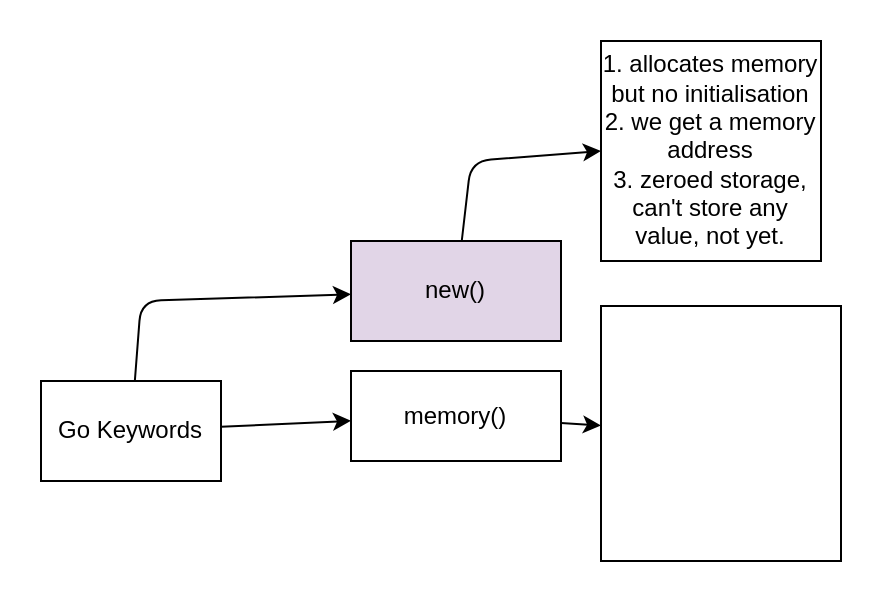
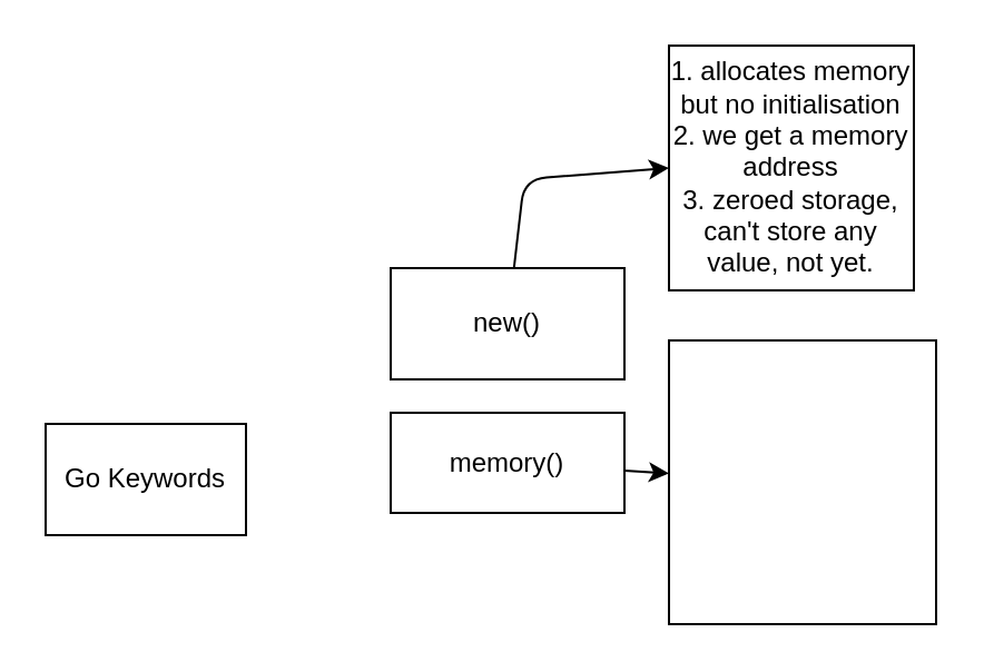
  <mxCell id="0" />
  <mxCell id="1" parent="0" />
- <mxCell id="2" value="" style="edgeStyle=none;html=1;" edge="1" parent="1" source="4" target="6"><mxGeometry relative="1" as="geometry"><Array as="points"><mxPoint x="70" y="150" /></Array></mxGeometry></mxCell>
- <mxCell id="3" value="" style="edgeStyle=none;html=1;" edge="1" parent="1" source="4" target="10"><mxGeometry relative="1" as="geometry" /></mxCell>
  <mxCell id="4" value="Go Keywords" style="whiteSpace=wrap;html=1;" vertex="1" parent="1"><mxGeometry x="20" y="190" width="90" height="50" as="geometry" /></mxCell>
  <mxCell id="5" value="" style="edgeStyle=none;html=1;entryX=0;entryY=0.5;entryDx=0;entryDy=0;" edge="1" parent="1" source="6" target="8"><mxGeometry relative="1" as="geometry"><mxPoint x="300" y="80" as="targetPoint" /><Array as="points"><mxPoint x="235" y="80" /></Array></mxGeometry></mxCell>
- <mxCell id="6" value="new()" style="whiteSpace=wrap;html=1;fillColor=#e1d5e7;" vertex="1" parent="1"><mxGeometry x="175" y="120" width="105" height="50" as="geometry" /></mxCell>
+ <mxCell id="6" value="new()" style="whiteSpace=wrap;html=1;" vertex="1" parent="1"><mxGeometry x="175" y="120" width="105" height="50" as="geometry" /></mxCell>
  <mxCell id="7" style="edgeStyle=none;html=1;" edge="1" parent="1" source="8"><mxGeometry relative="1" as="geometry"><mxPoint x="310" y="80" as="targetPoint" /></mxGeometry></mxCell>
  <mxCell id="8" value="1. allocates memory but no initialisation&lt;br&gt;2. we get a memory address&lt;br&gt;3. zeroed storage, can't store any value, not yet." style="whiteSpace=wrap;html=1;" vertex="1" parent="1"><mxGeometry x="300" y="20" width="110" height="110" as="geometry" /></mxCell>
  <mxCell id="9" value="" style="edgeStyle=none;html=1;" edge="1" parent="1" source="10" target="11"><mxGeometry relative="1" as="geometry" /></mxCell>
  <mxCell id="10" value="memory()" style="whiteSpace=wrap;html=1;" vertex="1" parent="1"><mxGeometry x="175" y="185" width="105" height="45" as="geometry" /></mxCell>
  <mxCell id="11" value="" style="whiteSpace=wrap;html=1;" vertex="1" parent="1"><mxGeometry x="300" y="152.5" width="120" height="127.5" as="geometry" /></mxCell>
